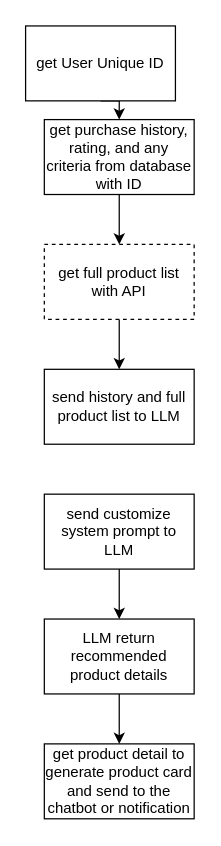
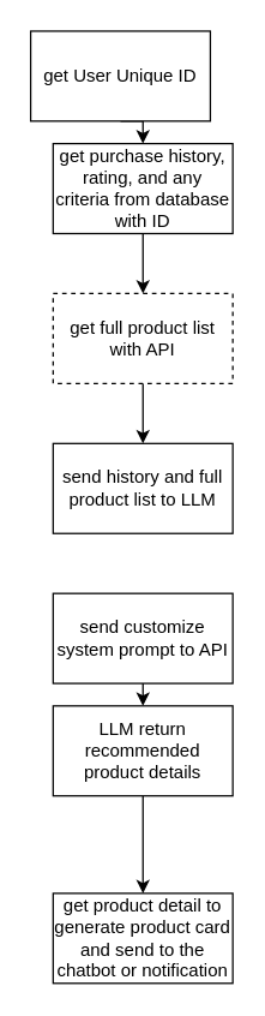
  <mxCell id="0" />
  <mxCell id="1" parent="0" />
  <mxCell id="2" style="edgeStyle=orthogonalEdgeStyle;rounded=0;orthogonalLoop=1;jettySize=auto;html=1;exitX=0.5;exitY=1;exitDx=0;exitDy=0;entryX=0.5;entryY=0;entryDx=0;entryDy=0;" edge="1" parent="1" source="3" target="5"><mxGeometry relative="1" as="geometry" /></mxCell>
  <mxCell id="3" value="get User Unique ID" style="rounded=0;whiteSpace=wrap;html=1;" vertex="1" parent="1"><mxGeometry x="20" y="20" width="120" height="60" as="geometry" /></mxCell>
  <mxCell id="4" style="edgeStyle=orthogonalEdgeStyle;rounded=0;orthogonalLoop=1;jettySize=auto;html=1;exitX=0.5;exitY=1;exitDx=0;exitDy=0;" edge="1" parent="1" source="5" target="7"><mxGeometry relative="1" as="geometry" /></mxCell>
  <mxCell id="5" value="get purchase history, rating, and any criteria from database with ID" style="rounded=0;whiteSpace=wrap;html=1;" vertex="1" parent="1"><mxGeometry x="35" y="95" width="120" height="60" as="geometry" /></mxCell>
  <mxCell id="6" style="edgeStyle=orthogonalEdgeStyle;rounded=0;orthogonalLoop=1;jettySize=auto;html=1;exitX=0.5;exitY=1;exitDx=0;exitDy=0;entryX=0.5;entryY=0;entryDx=0;entryDy=0;" edge="1" parent="1" source="7" target="8"><mxGeometry relative="1" as="geometry" /></mxCell>
  <mxCell id="7" value="get full product list with API" style="rounded=0;whiteSpace=wrap;html=1;dashed=1;" vertex="1" parent="1"><mxGeometry x="35" y="195" width="120" height="60" as="geometry" /></mxCell>
  <mxCell id="8" value="send history and full product list to LLM" style="rounded=0;whiteSpace=wrap;html=1;" vertex="1" parent="1"><mxGeometry x="35" y="295" width="120" height="60" as="geometry" /></mxCell>
  <mxCell id="9" style="edgeStyle=orthogonalEdgeStyle;rounded=0;orthogonalLoop=1;jettySize=auto;html=1;exitX=0.5;exitY=1;exitDx=0;exitDy=0;entryX=0.5;entryY=0;entryDx=0;entryDy=0;" edge="1" parent="1" source="10" target="12"><mxGeometry relative="1" as="geometry" /></mxCell>
- <mxCell id="10" value="send customize system prompt to LLM" style="rounded=0;whiteSpace=wrap;html=1;" vertex="1" parent="1"><mxGeometry x="35" y="395" width="120" height="60" as="geometry" /></mxCell>
+ <mxCell id="10" value="send customize system prompt to API" style="rounded=0;whiteSpace=wrap;html=1;" vertex="1" parent="1"><mxGeometry x="35" y="395" width="120" height="60" as="geometry" /></mxCell>
  <mxCell id="11" style="edgeStyle=orthogonalEdgeStyle;rounded=0;orthogonalLoop=1;jettySize=auto;html=1;exitX=0.5;exitY=1;exitDx=0;exitDy=0;entryX=0.5;entryY=0;entryDx=0;entryDy=0;" edge="1" parent="1" source="12" target="13"><mxGeometry relative="1" as="geometry" /></mxCell>
- <mxCell id="12" value="LLM return recommended product details" style="rounded=0;whiteSpace=wrap;html=1;" vertex="1" parent="1"><mxGeometry x="35" y="495" width="120" height="60" as="geometry" /></mxCell>
+ <mxCell id="12" value="LLM return recommended product details" style="rounded=0;whiteSpace=wrap;html=1;" vertex="1" parent="1"><mxGeometry x="35" y="470" width="120" height="60" as="geometry" /></mxCell>
  <mxCell id="13" value="get product detail to generate product card and send to the chatbot or notification" style="rounded=0;whiteSpace=wrap;html=1;" vertex="1" parent="1"><mxGeometry x="35" y="595" width="120" height="60" as="geometry" /></mxCell>
